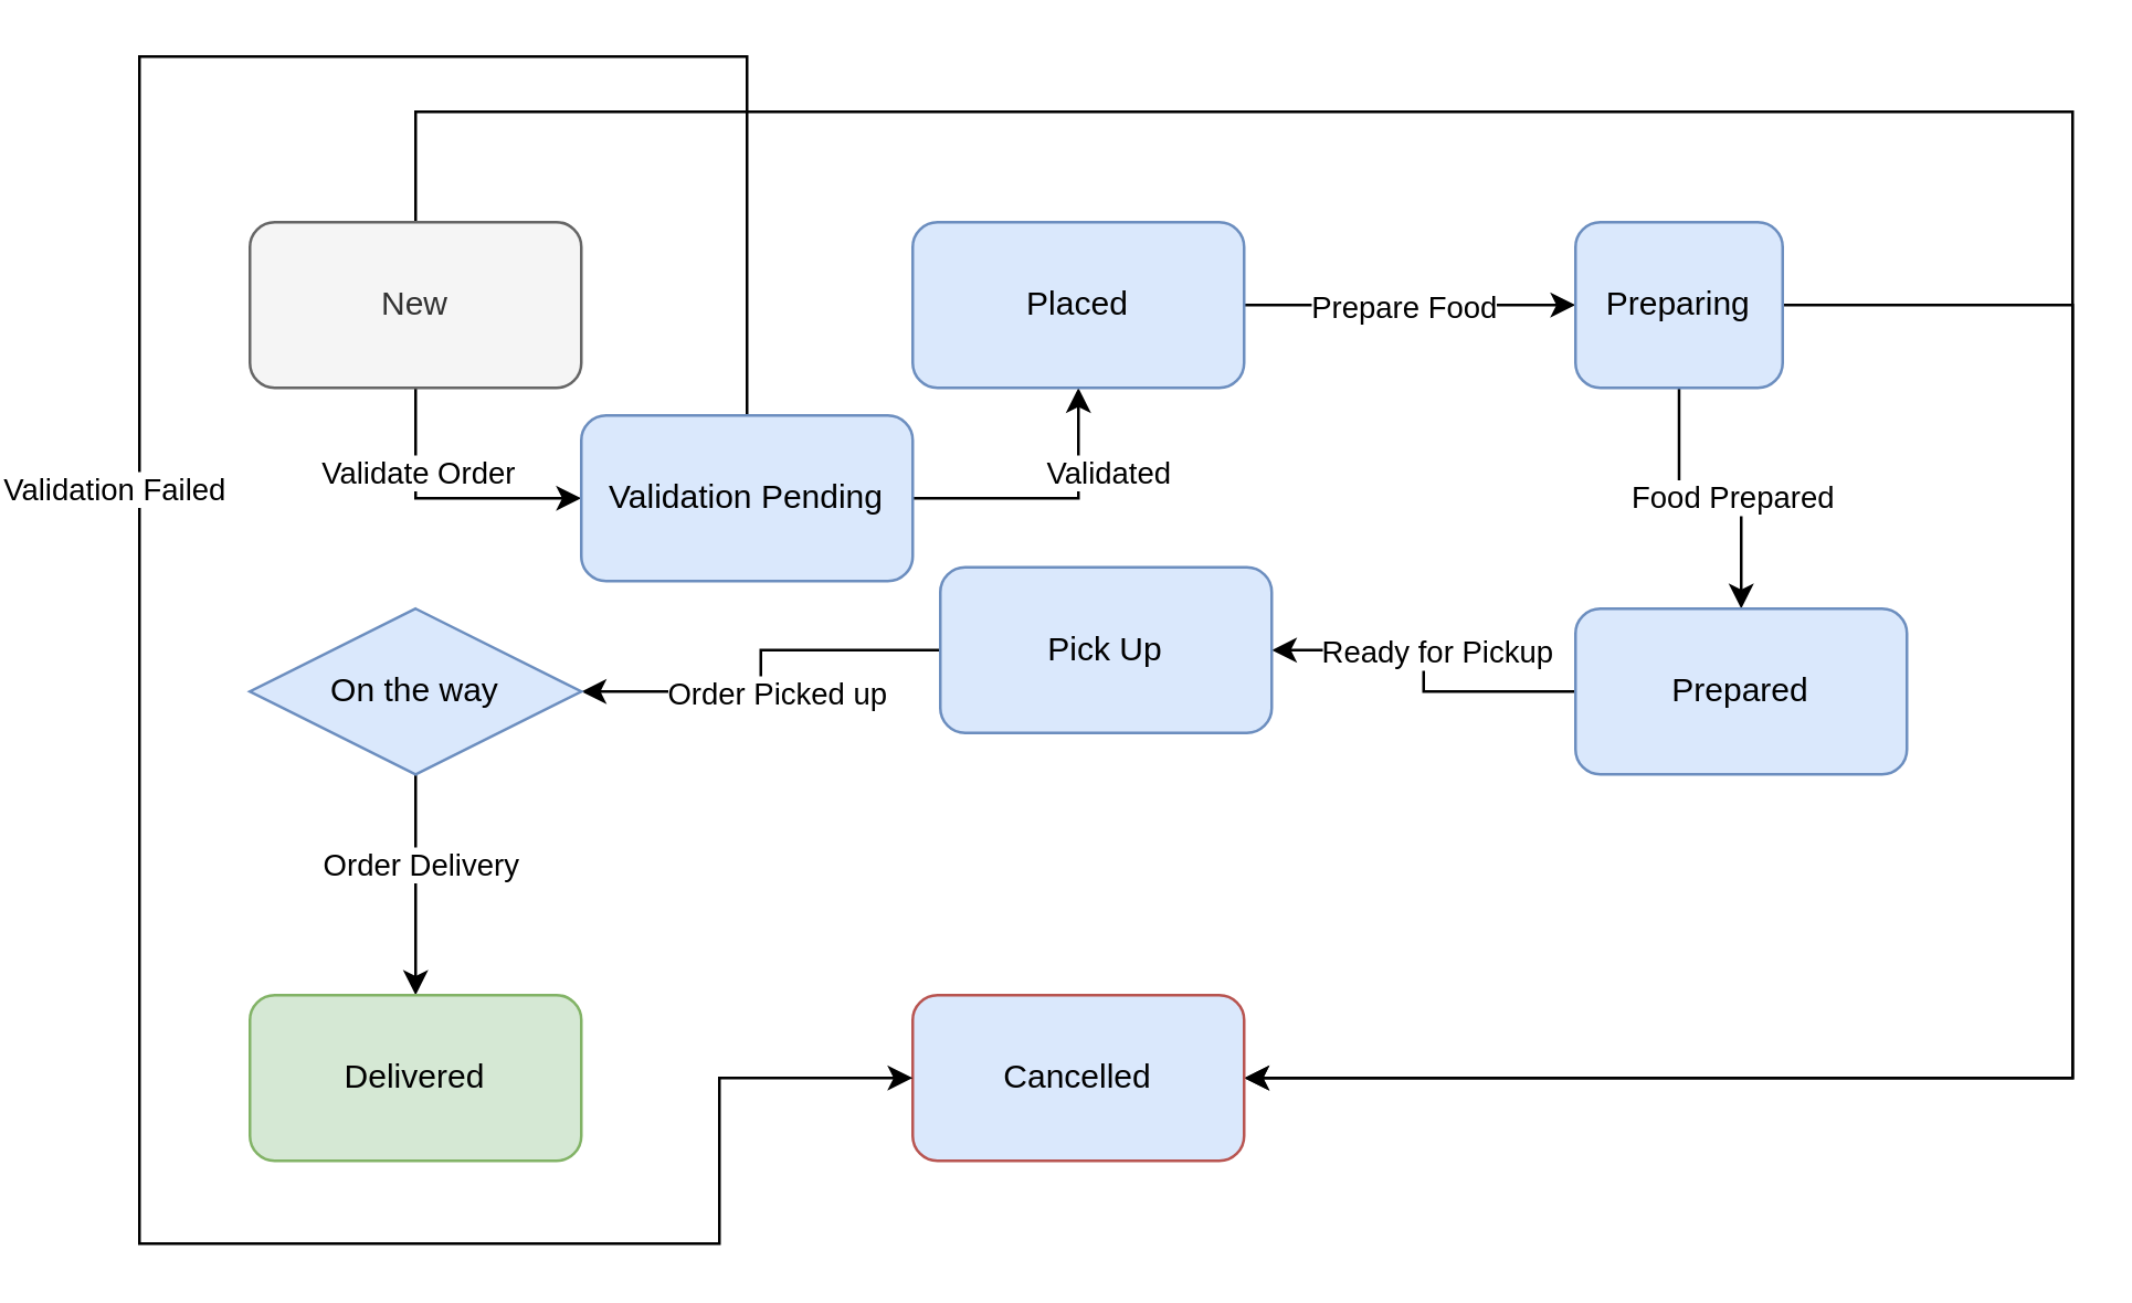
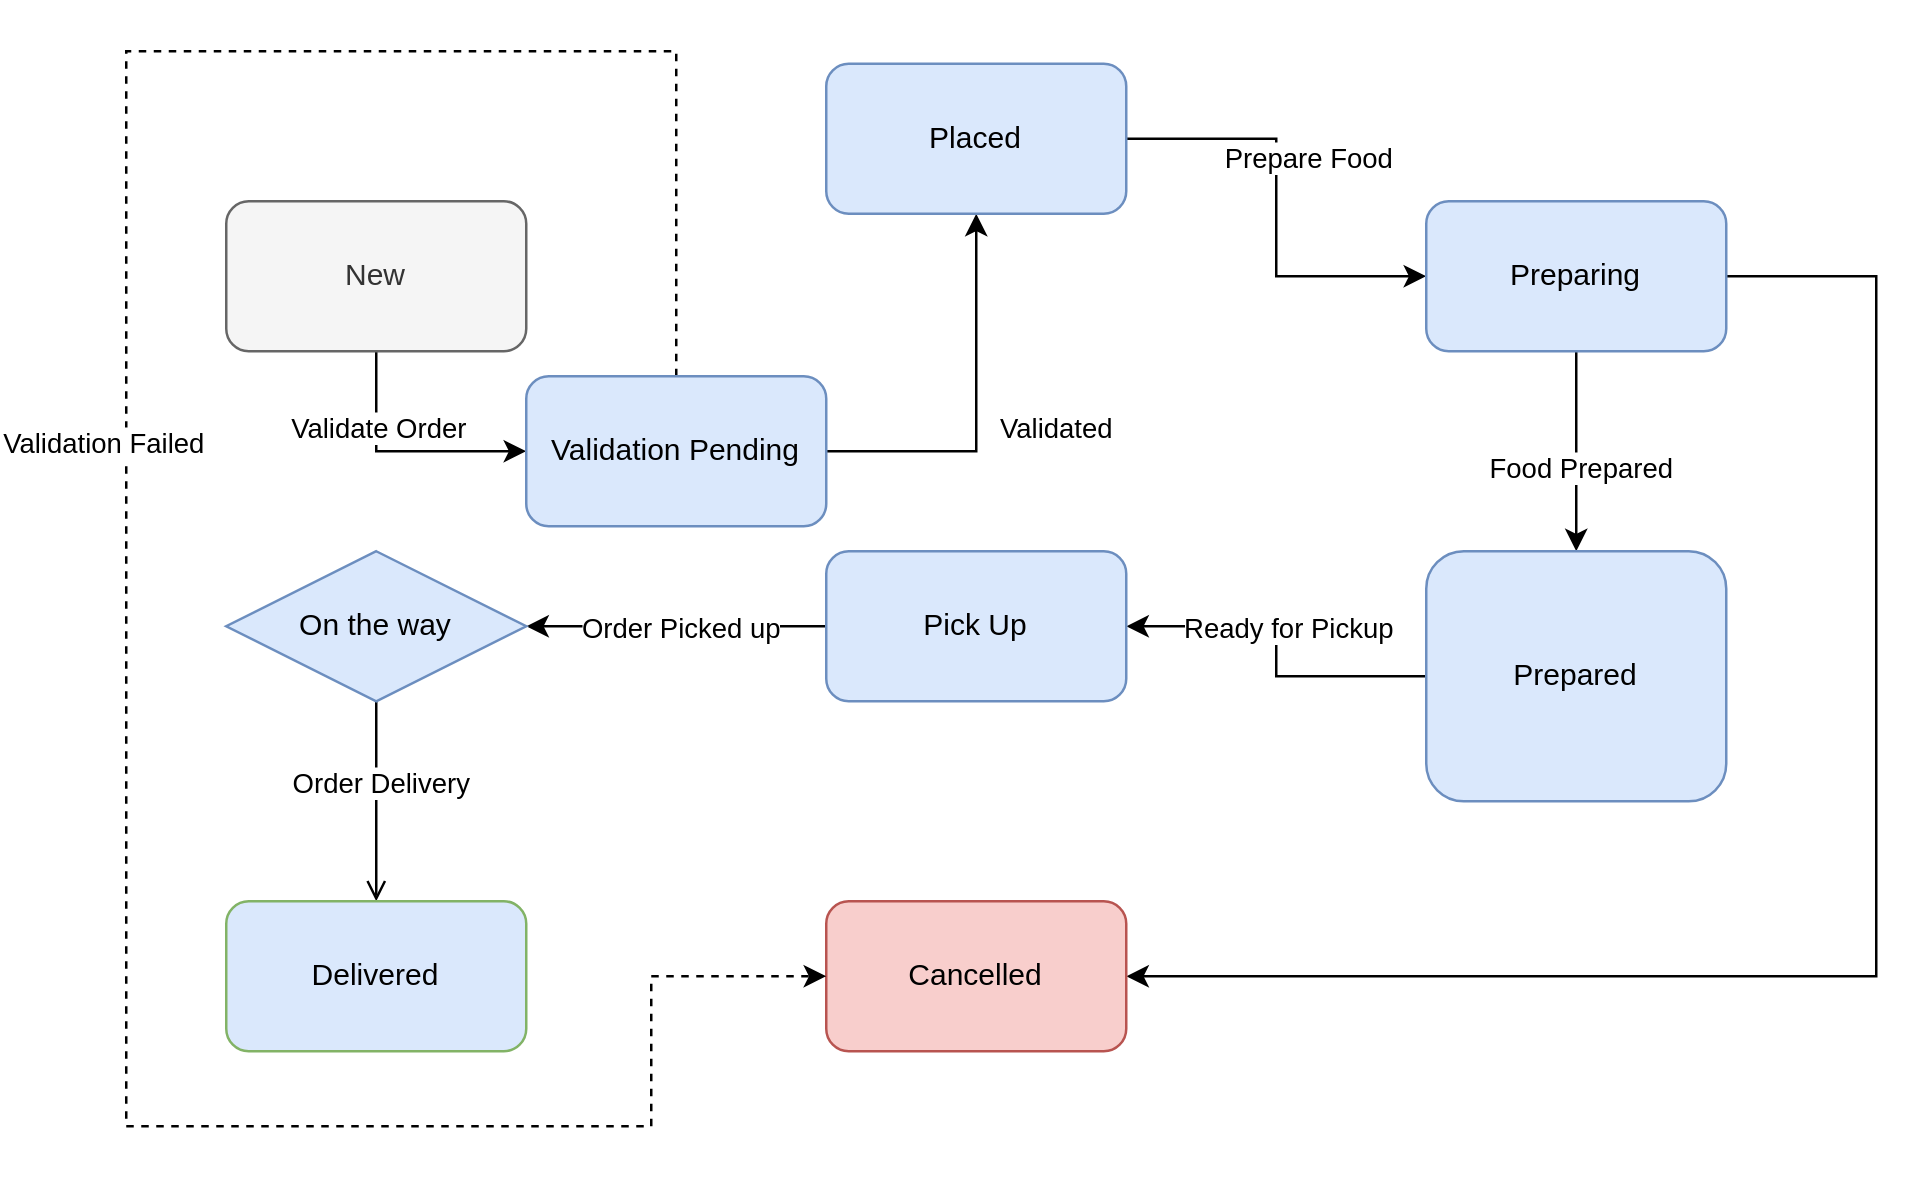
  <mxCell id="0" />
  <mxCell id="1" parent="0" />
  <mxCell id="2" style="edgeStyle=orthogonalEdgeStyle;rounded=0;orthogonalLoop=1;jettySize=auto;html=1;exitX=1;exitY=0.5;exitDx=0;exitDy=0;entryX=0.5;entryY=1;entryDx=0;entryDy=0;" parent="1" source="28" target="10" edge="1"><mxGeometry relative="1" as="geometry"><mxPoint x="355" y="150" as="targetPoint" /></mxGeometry></mxCell>
  <mxCell id="3" value="Validated" style="edgeLabel;html=1;align=center;verticalAlign=middle;resizable=0;points=[];" parent="2" vertex="1" connectable="0"><mxGeometry x="-0.258" y="-3" relative="1" as="geometry"><mxPoint x="33" y="-13" as="offset" /></mxGeometry></mxCell>
- <mxCell id="4" style="edgeStyle=orthogonalEdgeStyle;rounded=0;orthogonalLoop=1;jettySize=auto;html=1;exitX=0.5;exitY=0;exitDx=0;exitDy=0;entryX=1;entryY=0.5;entryDx=0;entryDy=0;" parent="1" source="7" target="18" edge="1"><mxGeometry relative="1" as="geometry"><Array as="points"><mxPoint x="120" y="40" /><mxPoint x="720" y="40" /><mxPoint x="720" y="390" /></Array></mxGeometry></mxCell>
  <mxCell id="5" style="edgeStyle=orthogonalEdgeStyle;rounded=0;orthogonalLoop=1;jettySize=auto;html=1;exitX=0.5;exitY=1;exitDx=0;exitDy=0;entryX=0;entryY=0.5;entryDx=0;entryDy=0;" parent="1" source="7" target="28" edge="1"><mxGeometry relative="1" as="geometry" /></mxCell>
  <mxCell id="6" value="Validate Order" style="edgeLabel;html=1;align=center;verticalAlign=middle;resizable=0;points=[];" parent="5" vertex="1" connectable="0"><mxGeometry x="-0.267" y="1" relative="1" as="geometry"><mxPoint x="-1" y="-7" as="offset" /></mxGeometry></mxCell>
  <mxCell id="7" value="New" style="rounded=1;whiteSpace=wrap;html=1;fillColor=#f5f5f5;strokeColor=#666666;fontColor=#333333;" parent="1" vertex="1"><mxGeometry x="60" y="80" width="120" height="60" as="geometry" /></mxCell>
  <mxCell id="8" style="edgeStyle=orthogonalEdgeStyle;rounded=0;orthogonalLoop=1;jettySize=auto;html=1;exitX=1;exitY=0.5;exitDx=0;exitDy=0;entryX=0;entryY=0.5;entryDx=0;entryDy=0;" parent="1" source="10" target="14" edge="1"><mxGeometry relative="1" as="geometry" /></mxCell>
  <mxCell id="9" value="Prepare Food" style="edgeLabel;html=1;align=center;verticalAlign=middle;resizable=0;points=[];" parent="8" vertex="1" connectable="0"><mxGeometry x="-0.241" y="1" relative="1" as="geometry"><mxPoint x="11" y="1" as="offset" /></mxGeometry></mxCell>
- <mxCell id="10" value="Placed" style="rounded=1;whiteSpace=wrap;html=1;fillColor=#dae8fc;strokeColor=#6c8ebf;" parent="1" vertex="1"><mxGeometry x="300" y="80" width="120" height="60" as="geometry" /></mxCell>
+ <mxCell id="10" value="Placed" style="rounded=1;whiteSpace=wrap;html=1;fillColor=#dae8fc;strokeColor=#6c8ebf;" parent="1" vertex="1"><mxGeometry x="300" y="25" width="120" height="60" as="geometry" /></mxCell>
  <mxCell id="11" style="edgeStyle=orthogonalEdgeStyle;rounded=0;orthogonalLoop=1;jettySize=auto;html=1;exitX=0.5;exitY=1;exitDx=0;exitDy=0;entryX=0.5;entryY=0;entryDx=0;entryDy=0;" parent="1" source="14" target="17" edge="1"><mxGeometry relative="1" as="geometry" /></mxCell>
  <mxCell id="12" value="Food Prepared" style="edgeLabel;html=1;align=center;verticalAlign=middle;resizable=0;points=[];" parent="11" vertex="1" connectable="0"><mxGeometry x="0.151" y="1" relative="1" as="geometry"><mxPoint as="offset" /></mxGeometry></mxCell>
  <mxCell id="13" style="edgeStyle=orthogonalEdgeStyle;rounded=0;orthogonalLoop=1;jettySize=auto;html=1;exitX=1;exitY=0.5;exitDx=0;exitDy=0;entryX=1;entryY=0.5;entryDx=0;entryDy=0;" parent="1" source="14" target="18" edge="1"><mxGeometry relative="1" as="geometry"><Array as="points"><mxPoint x="720" y="110" /><mxPoint x="720" y="390" /></Array></mxGeometry></mxCell>
- <mxCell id="14" value="Preparing" style="rounded=1;whiteSpace=wrap;html=1;fillColor=#dae8fc;strokeColor=#6c8ebf;" parent="1" vertex="1"><mxGeometry x="540" y="80" width="75" height="60" as="geometry" /></mxCell>
+ <mxCell id="14" value="Preparing" style="rounded=1;whiteSpace=wrap;html=1;fillColor=#dae8fc;strokeColor=#6c8ebf;" parent="1" vertex="1"><mxGeometry x="540" y="80" width="120" height="60" as="geometry" /></mxCell>
  <mxCell id="15" style="edgeStyle=orthogonalEdgeStyle;rounded=0;orthogonalLoop=1;jettySize=auto;html=1;exitX=0;exitY=0.5;exitDx=0;exitDy=0;entryX=1;entryY=0.5;entryDx=0;entryDy=0;" parent="1" source="17" target="21" edge="1"><mxGeometry relative="1" as="geometry" /></mxCell>
  <mxCell id="16" value="Ready for Pickup" style="edgeLabel;html=1;align=center;verticalAlign=middle;resizable=0;points=[];" parent="15" vertex="1" connectable="0"><mxGeometry x="0.252" y="-1" relative="1" as="geometry"><mxPoint x="12" y="1" as="offset" /></mxGeometry></mxCell>
- <mxCell id="17" value="Prepared" style="rounded=1;whiteSpace=wrap;html=1;fillColor=#dae8fc;strokeColor=#6c8ebf;" parent="1" vertex="1"><mxGeometry x="540" y="220" width="120" height="60" as="geometry" /></mxCell>
- <mxCell id="18" value="Cancelled" style="rounded=1;whiteSpace=wrap;html=1;fillColor=#dae8fc;strokeColor=#b85450;" parent="1" vertex="1"><mxGeometry x="300" y="360" width="120" height="60" as="geometry" /></mxCell>
+ <mxCell id="17" value="Prepared" style="rounded=1;whiteSpace=wrap;html=1;fillColor=#dae8fc;strokeColor=#6c8ebf;" parent="1" vertex="1"><mxGeometry x="540" y="220" width="120" height="100" as="geometry" /></mxCell>
+ <mxCell id="18" value="Cancelled" style="rounded=1;whiteSpace=wrap;html=1;fillColor=#f8cecc;strokeColor=#b85450;" parent="1" vertex="1"><mxGeometry x="300" y="360" width="120" height="60" as="geometry" /></mxCell>
  <mxCell id="19" style="edgeStyle=orthogonalEdgeStyle;rounded=0;orthogonalLoop=1;jettySize=auto;html=1;exitX=0;exitY=0.5;exitDx=0;exitDy=0;entryX=1;entryY=0.5;entryDx=0;entryDy=0;" parent="1" source="21" target="24" edge="1"><mxGeometry relative="1" as="geometry" /></mxCell>
  <mxCell id="20" value="Order Picked up" style="edgeLabel;html=1;align=center;verticalAlign=middle;resizable=0;points=[];" parent="19" vertex="1" connectable="0"><mxGeometry x="0.293" y="4" relative="1" as="geometry"><mxPoint x="19" y="-4" as="offset" /></mxGeometry></mxCell>
- <mxCell id="21" value="Pick Up" style="rounded=1;whiteSpace=wrap;html=1;fillColor=#dae8fc;strokeColor=#6c8ebf;" parent="1" vertex="1"><mxGeometry x="310" y="205" width="120" height="60" as="geometry" /></mxCell>
- <mxCell id="22" style="edgeStyle=orthogonalEdgeStyle;rounded=0;orthogonalLoop=1;jettySize=auto;html=1;exitX=0.5;exitY=1;exitDx=0;exitDy=0;entryX=0.5;entryY=0;entryDx=0;entryDy=0;" parent="1" source="24" target="25" edge="1"><mxGeometry relative="1" as="geometry"><Array as="points"><mxPoint x="120" y="320" /><mxPoint x="120" y="320" /></Array></mxGeometry></mxCell>
+ <mxCell id="21" value="Pick Up" style="rounded=1;whiteSpace=wrap;html=1;fillColor=#dae8fc;strokeColor=#6c8ebf;" parent="1" vertex="1"><mxGeometry x="300" y="220" width="120" height="60" as="geometry" /></mxCell>
+ <mxCell id="22" style="edgeStyle=orthogonalEdgeStyle;rounded=0;orthogonalLoop=1;jettySize=auto;html=1;exitX=0.5;exitY=1;exitDx=0;exitDy=0;entryX=0.5;entryY=0;entryDx=0;entryDy=0;endArrow=open;" parent="1" source="24" target="25" edge="1"><mxGeometry relative="1" as="geometry"><Array as="points"><mxPoint x="120" y="320" /><mxPoint x="120" y="320" /></Array></mxGeometry></mxCell>
  <mxCell id="23" value="Order Delivery" style="edgeLabel;html=1;align=center;verticalAlign=middle;resizable=0;points=[];" parent="22" vertex="1" connectable="0"><mxGeometry x="-0.189" y="1" relative="1" as="geometry"><mxPoint as="offset" /></mxGeometry></mxCell>
  <mxCell id="24" value="On the way" style="rhombus;whiteSpace=wrap;html=1;fillColor=#dae8fc;strokeColor=#6c8ebf;" parent="1" vertex="1"><mxGeometry x="60" y="220" width="120" height="60" as="geometry" /></mxCell>
- <mxCell id="25" value="Delivered" style="rounded=1;whiteSpace=wrap;html=1;fillColor=#d5e8d4;strokeColor=#82b366;" parent="1" vertex="1"><mxGeometry x="60" y="360" width="120" height="60" as="geometry" /></mxCell>
- <mxCell id="26" style="edgeStyle=orthogonalEdgeStyle;rounded=0;orthogonalLoop=1;jettySize=auto;html=1;exitX=0.5;exitY=0;exitDx=0;exitDy=0;entryX=0;entryY=0.5;entryDx=0;entryDy=0;" parent="1" source="28" target="18" edge="1"><mxGeometry relative="1" as="geometry"><Array as="points"><mxPoint x="240" y="20" /><mxPoint x="20" y="20" /><mxPoint x="20" y="450" /><mxPoint x="230" y="450" /><mxPoint x="230" y="390" /></Array></mxGeometry></mxCell>
+ <mxCell id="25" value="Delivered" style="rounded=1;whiteSpace=wrap;html=1;fillColor=#dae8fc;strokeColor=#82b366;" parent="1" vertex="1"><mxGeometry x="60" y="360" width="120" height="60" as="geometry" /></mxCell>
+ <mxCell id="26" style="edgeStyle=orthogonalEdgeStyle;rounded=0;orthogonalLoop=1;jettySize=auto;html=1;exitX=0.5;exitY=0;exitDx=0;exitDy=0;entryX=0;entryY=0.5;entryDx=0;entryDy=0;dashed=1;" parent="1" source="28" target="18" edge="1"><mxGeometry relative="1" as="geometry"><Array as="points"><mxPoint x="240" y="20" /><mxPoint x="20" y="20" /><mxPoint x="20" y="450" /><mxPoint x="230" y="450" /><mxPoint x="230" y="390" /></Array></mxGeometry></mxCell>
  <mxCell id="27" value="Validation Failed" style="edgeLabel;html=1;align=center;verticalAlign=middle;resizable=0;points=[];" parent="26" vertex="1" connectable="0"><mxGeometry x="0.124" y="-2" relative="1" as="geometry"><mxPoint x="-8" y="-123" as="offset" /></mxGeometry></mxCell>
  <mxCell id="28" value="Validation Pending" style="rounded=1;whiteSpace=wrap;html=1;fillColor=#dae8fc;strokeColor=#6c8ebf;" parent="1" vertex="1"><mxGeometry x="180" y="150" width="120" height="60" as="geometry" /></mxCell>
